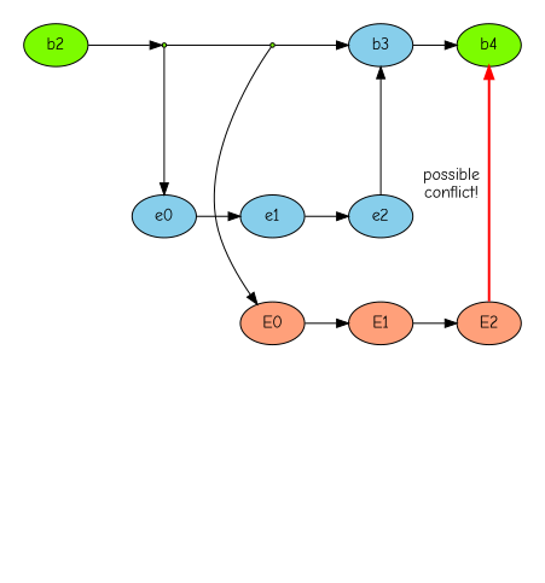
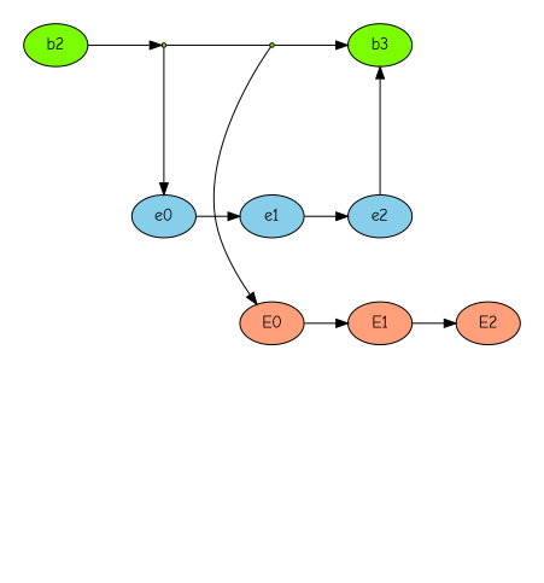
  digraph {
    fontname="Comic Neue"
    nodesep=.75
    rankdir=LR
    node [fillcolor=lightsalmon fontname="Comic Neue" style=filled]
    edge [fontname="Comic Neue"]
    Ei0 [style=invis]
    Ei1 [style=invis]
    E0
    Ei2 [style=invis]
    Ei3 [style=invis]
    E1
    E2
    ei0 [fillcolor=skyblue style=invis]
    e0 [fillcolor=skyblue]
    e1 [fillcolor=skyblue]
    e2 [fillcolor=skyblue]
    b1 [fillcolor=lawngreen shape=point]
    b2 [fillcolor=lawngreen shape=point]
-   b3 [fillcolor=skyblue]
+   b3 [fillcolor=lawngreen]
    n15 [fillcolor=lawngreen label=b2]
-   b4 [fillcolor=lawngreen]
    subgraph cluster_1 {
      peripheries=0
      Ei0
      Ei1
      E0
      Ei2
      Ei3
      E1
      E2
    }
    subgraph cluster_2 {
      peripheries=0
      ei0
      e0
      e1
      e2
    }
    subgraph cluster_3 {
      peripheries=0
      b1
      b2
      b3
      n15
-     b4
    }
    Ei0 -> Ei1 [style=invis]
    Ei1 -> E0 [style=invis]
    E0 -> E1
    E1 -> E2
-   E2 -> b4 [color=red constraint=false label="possible      \nconflict!      " style=bold]
    ei0 -> e0 [style=invis]
    e0 -> e1
    e1 -> e2
    e2 -> b3 [constraint=false]
    b1 -> e0 [constraint=false]
    b1 -> b2 [arrowhead=none]
    b2 -> E0 [constraint=false]
    b2 -> b3
-   b3 -> b4
    n15 -> b1
  }
